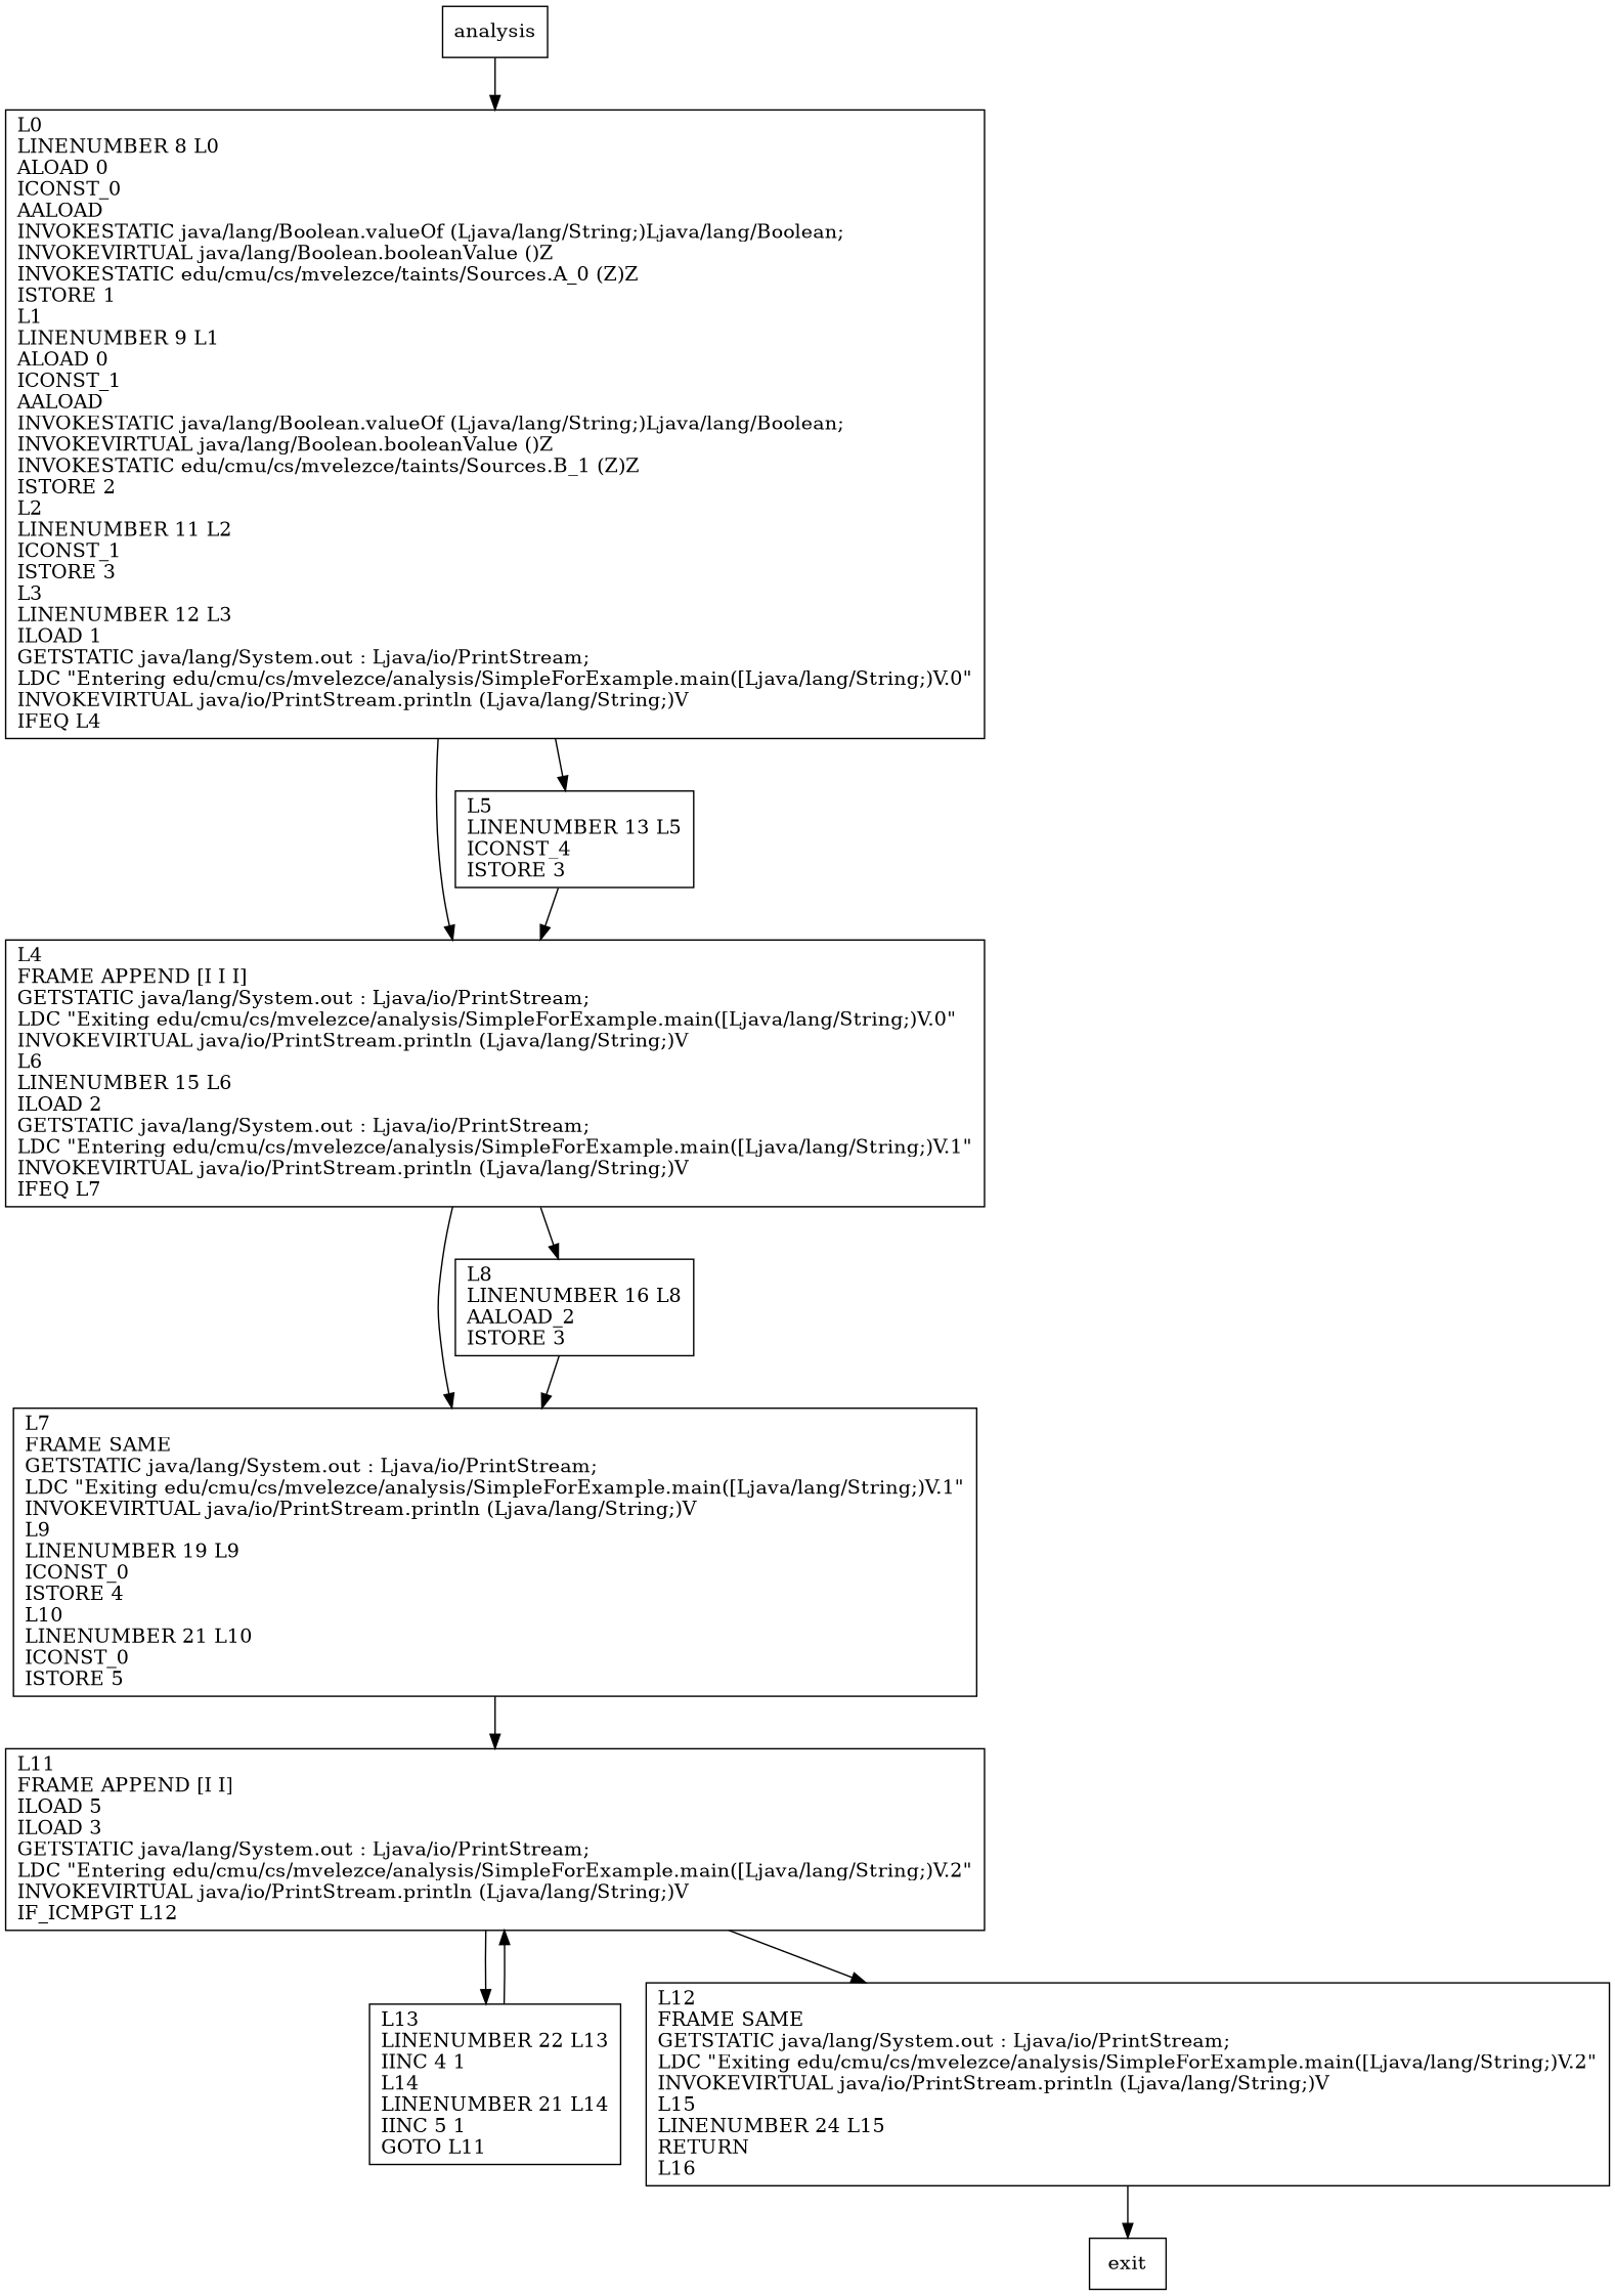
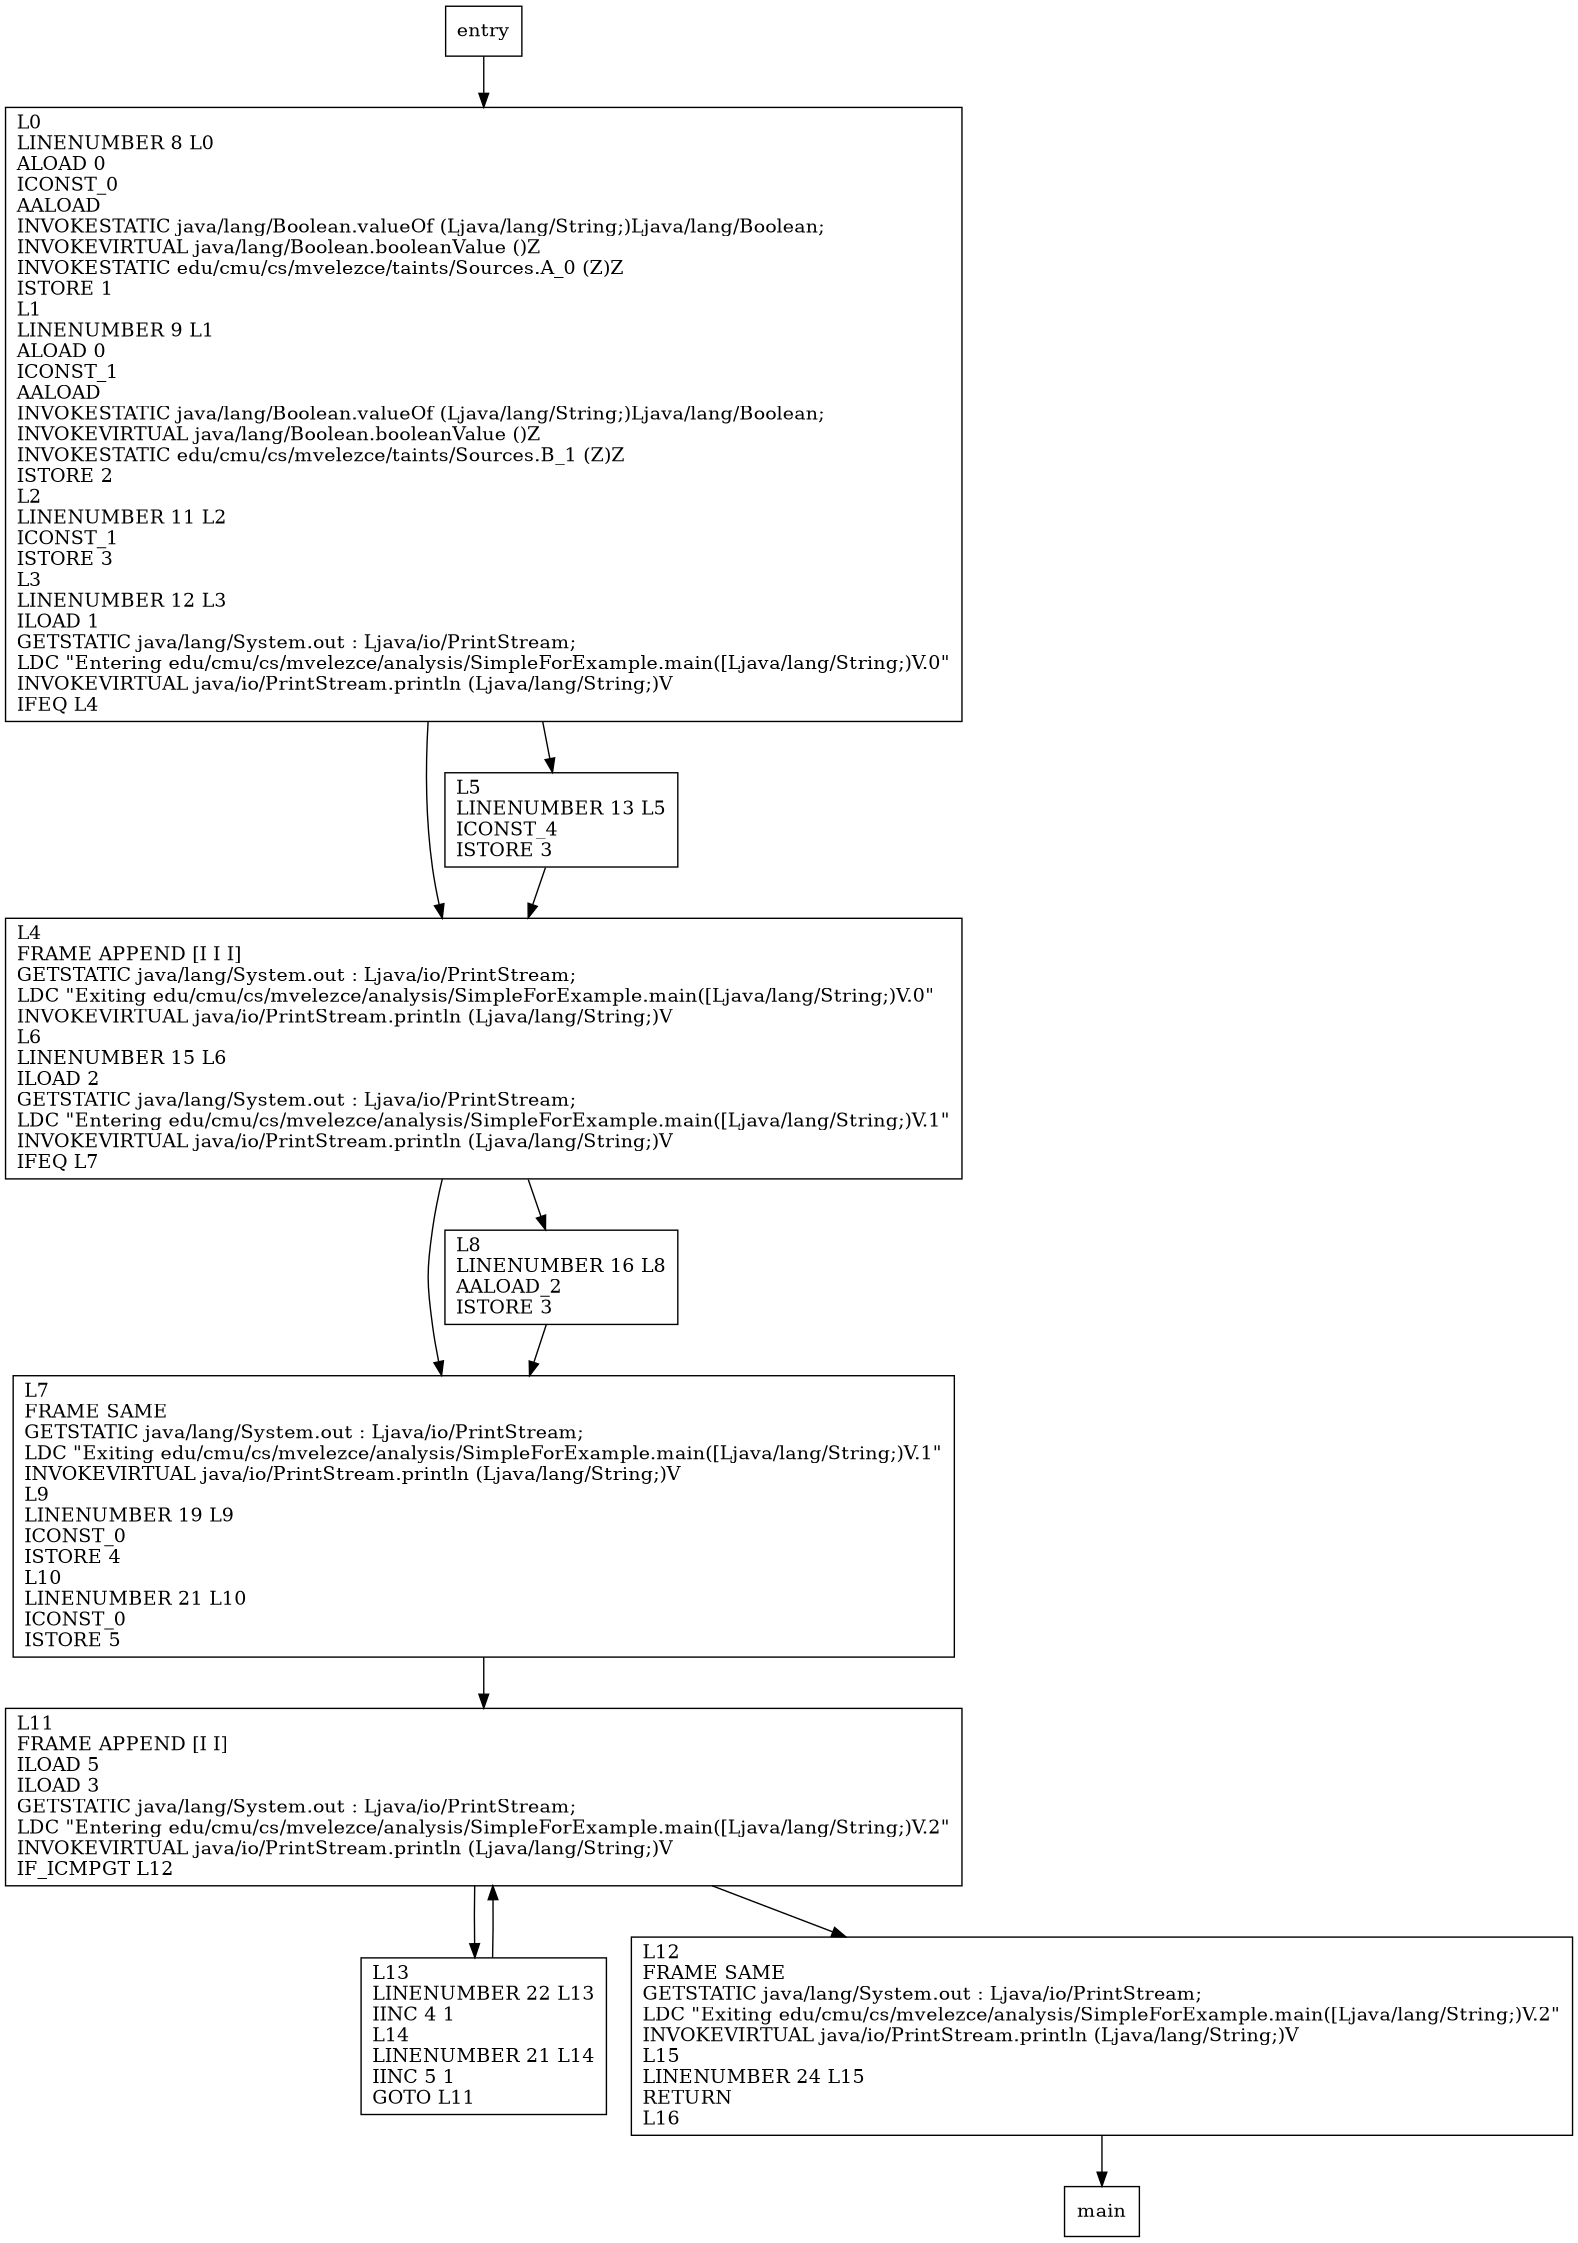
  digraph {
    node [shape=record]
    n1 [label="L11\lFRAME APPEND [I I]\lILOAD 5\lILOAD 3\lGETSTATIC java/lang/System.out : Ljava/io/PrintStream;\lLDC \"Entering edu/cmu/cs/mvelezce/analysis/SimpleForExample.main([Ljava/lang/String;)V.2\"\lINVOKEVIRTUAL java/io/PrintStream.println (Ljava/lang/String;)V\lIF_ICMPGT L12\l"]
    n2 [label="L13\lLINENUMBER 22 L13\lIINC 4 1\lL14\lLINENUMBER 21 L14\lIINC 5 1\lGOTO L11\l"]
    n3 [label="L12\lFRAME SAME\lGETSTATIC java/lang/System.out : Ljava/io/PrintStream;\lLDC \"Exiting edu/cmu/cs/mvelezce/analysis/SimpleForExample.main([Ljava/lang/String;)V.2\"\lINVOKEVIRTUAL java/io/PrintStream.println (Ljava/lang/String;)V\lL15\lLINENUMBER 24 L15\lRETURN\lL16\l"]
-   exit
+   exit [label=main]
    n5 [label="L0\lLINENUMBER 8 L0\lALOAD 0\lICONST_0\lAALOAD\lINVOKESTATIC java/lang/Boolean.valueOf (Ljava/lang/String;)Ljava/lang/Boolean;\lINVOKEVIRTUAL java/lang/Boolean.booleanValue ()Z\lINVOKESTATIC edu/cmu/cs/mvelezce/taints/Sources.A_0 (Z)Z\lISTORE 1\lL1\lLINENUMBER 9 L1\lALOAD 0\lICONST_1\lAALOAD\lINVOKESTATIC java/lang/Boolean.valueOf (Ljava/lang/String;)Ljava/lang/Boolean;\lINVOKEVIRTUAL java/lang/Boolean.booleanValue ()Z\lINVOKESTATIC edu/cmu/cs/mvelezce/taints/Sources.B_1 (Z)Z\lISTORE 2\lL2\lLINENUMBER 11 L2\lICONST_1\lISTORE 3\lL3\lLINENUMBER 12 L3\lILOAD 1\lGETSTATIC java/lang/System.out : Ljava/io/PrintStream;\lLDC \"Entering edu/cmu/cs/mvelezce/analysis/SimpleForExample.main([Ljava/lang/String;)V.0\"\lINVOKEVIRTUAL java/io/PrintStream.println (Ljava/lang/String;)V\lIFEQ L4\l"]
    n6 [label="L4\lFRAME APPEND [I I I]\lGETSTATIC java/lang/System.out : Ljava/io/PrintStream;\lLDC \"Exiting edu/cmu/cs/mvelezce/analysis/SimpleForExample.main([Ljava/lang/String;)V.0\"\lINVOKEVIRTUAL java/io/PrintStream.println (Ljava/lang/String;)V\lL6\lLINENUMBER 15 L6\lILOAD 2\lGETSTATIC java/lang/System.out : Ljava/io/PrintStream;\lLDC \"Entering edu/cmu/cs/mvelezce/analysis/SimpleForExample.main([Ljava/lang/String;)V.1\"\lINVOKEVIRTUAL java/io/PrintStream.println (Ljava/lang/String;)V\lIFEQ L7\l"]
    n7 [label="L5\lLINENUMBER 13 L5\lICONST_4\lISTORE 3\l"]
    n8 [label="L7\lFRAME SAME\lGETSTATIC java/lang/System.out : Ljava/io/PrintStream;\lLDC \"Exiting edu/cmu/cs/mvelezce/analysis/SimpleForExample.main([Ljava/lang/String;)V.1\"\lINVOKEVIRTUAL java/io/PrintStream.println (Ljava/lang/String;)V\lL9\lLINENUMBER 19 L9\lICONST_0\lISTORE 4\lL10\lLINENUMBER 21 L10\lICONST_0\lISTORE 5\l"]
    n9 [label="L8\lLINENUMBER 16 L8\lAALOAD_2\lISTORE 3\l"]
-   entry [label=analysis]
+   entry
    n1 -> n2
    n1 -> n3
    n2 -> n1
    n3 -> exit
    n5 -> n6
    n5 -> n7
    n6 -> n8
    n6 -> n9
    n7 -> n6
    n8 -> n1
    n9 -> n8
    entry -> n5
  }
